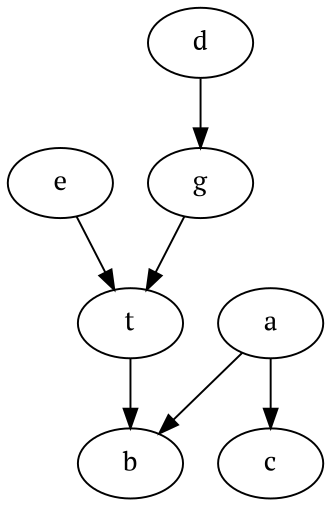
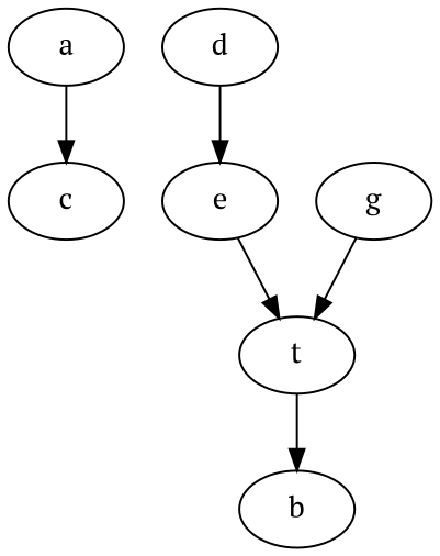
  digraph {
    fontname="PT Serif"
    node [fontname="PT Serif"]
    edge [fontname="PT Serif"]
    a
    b
    c
    t
    d
    e
    g
-   a -> b
    a -> c
    t -> b
-   d -> g
+   d -> e
    e -> t
    g -> t
  }
